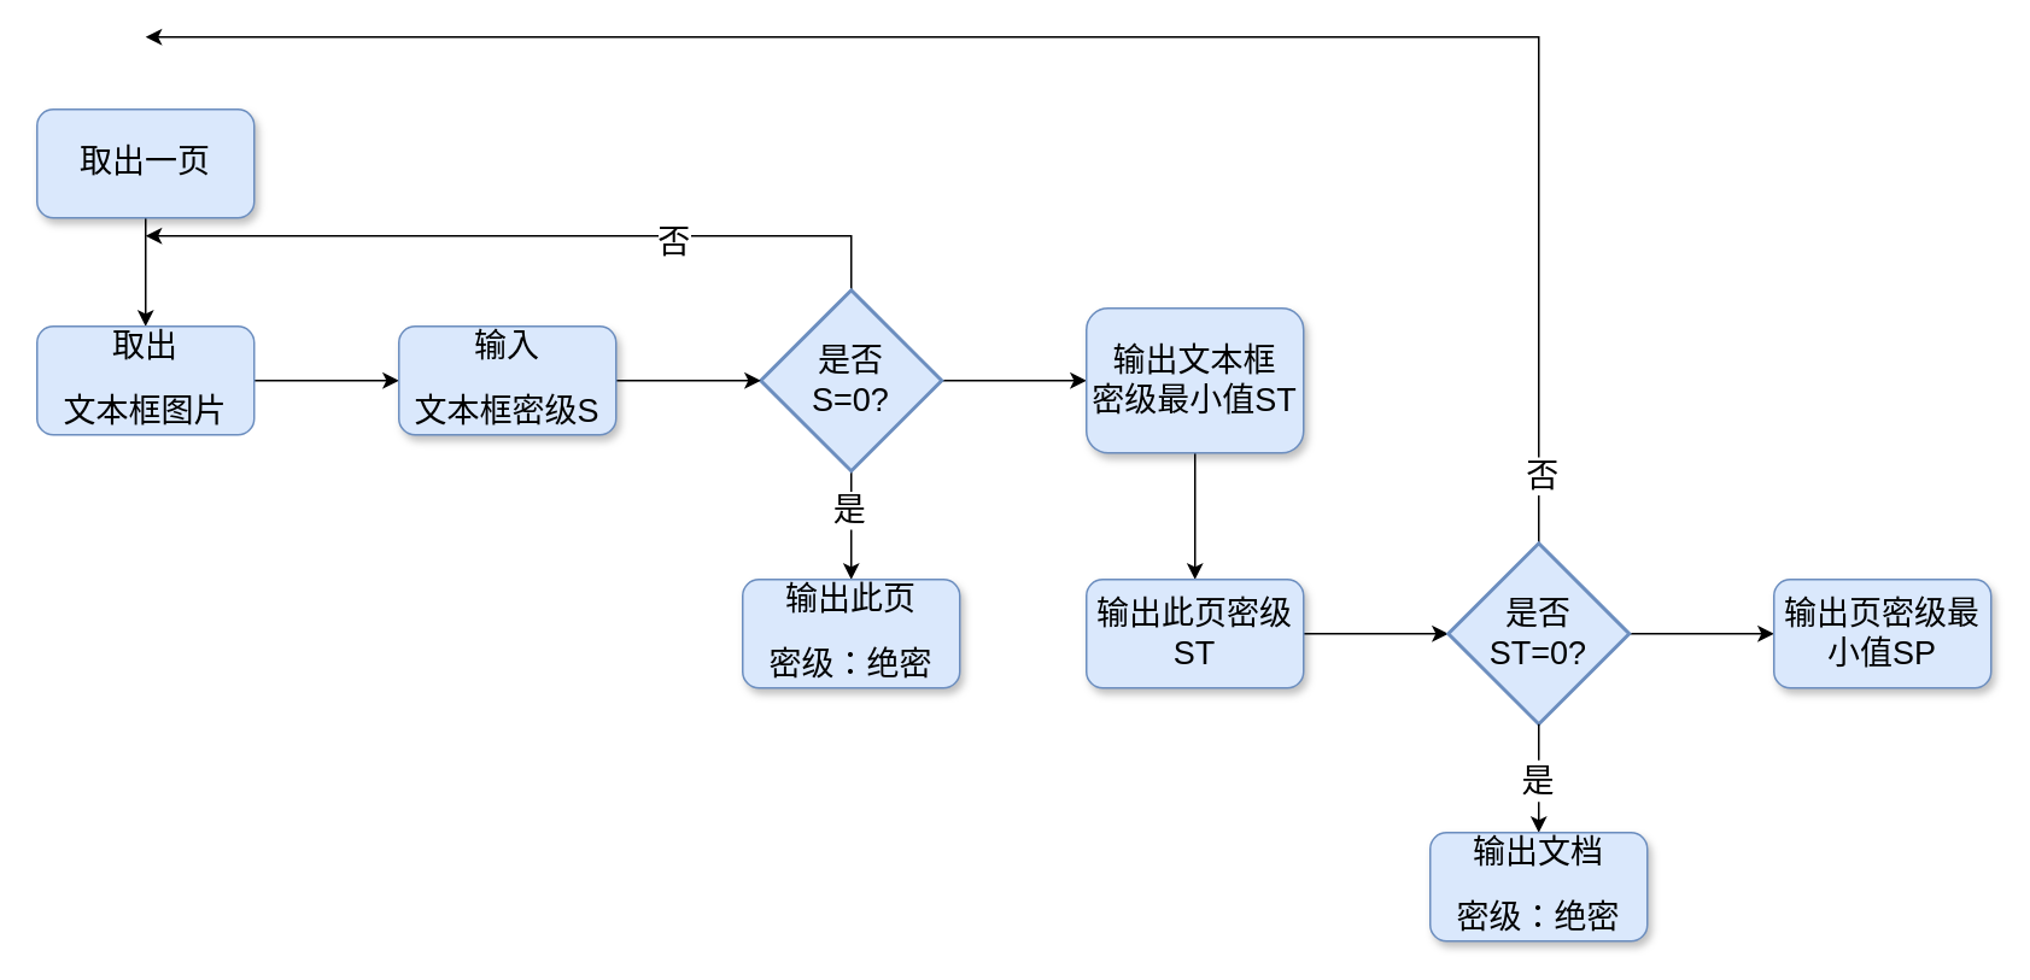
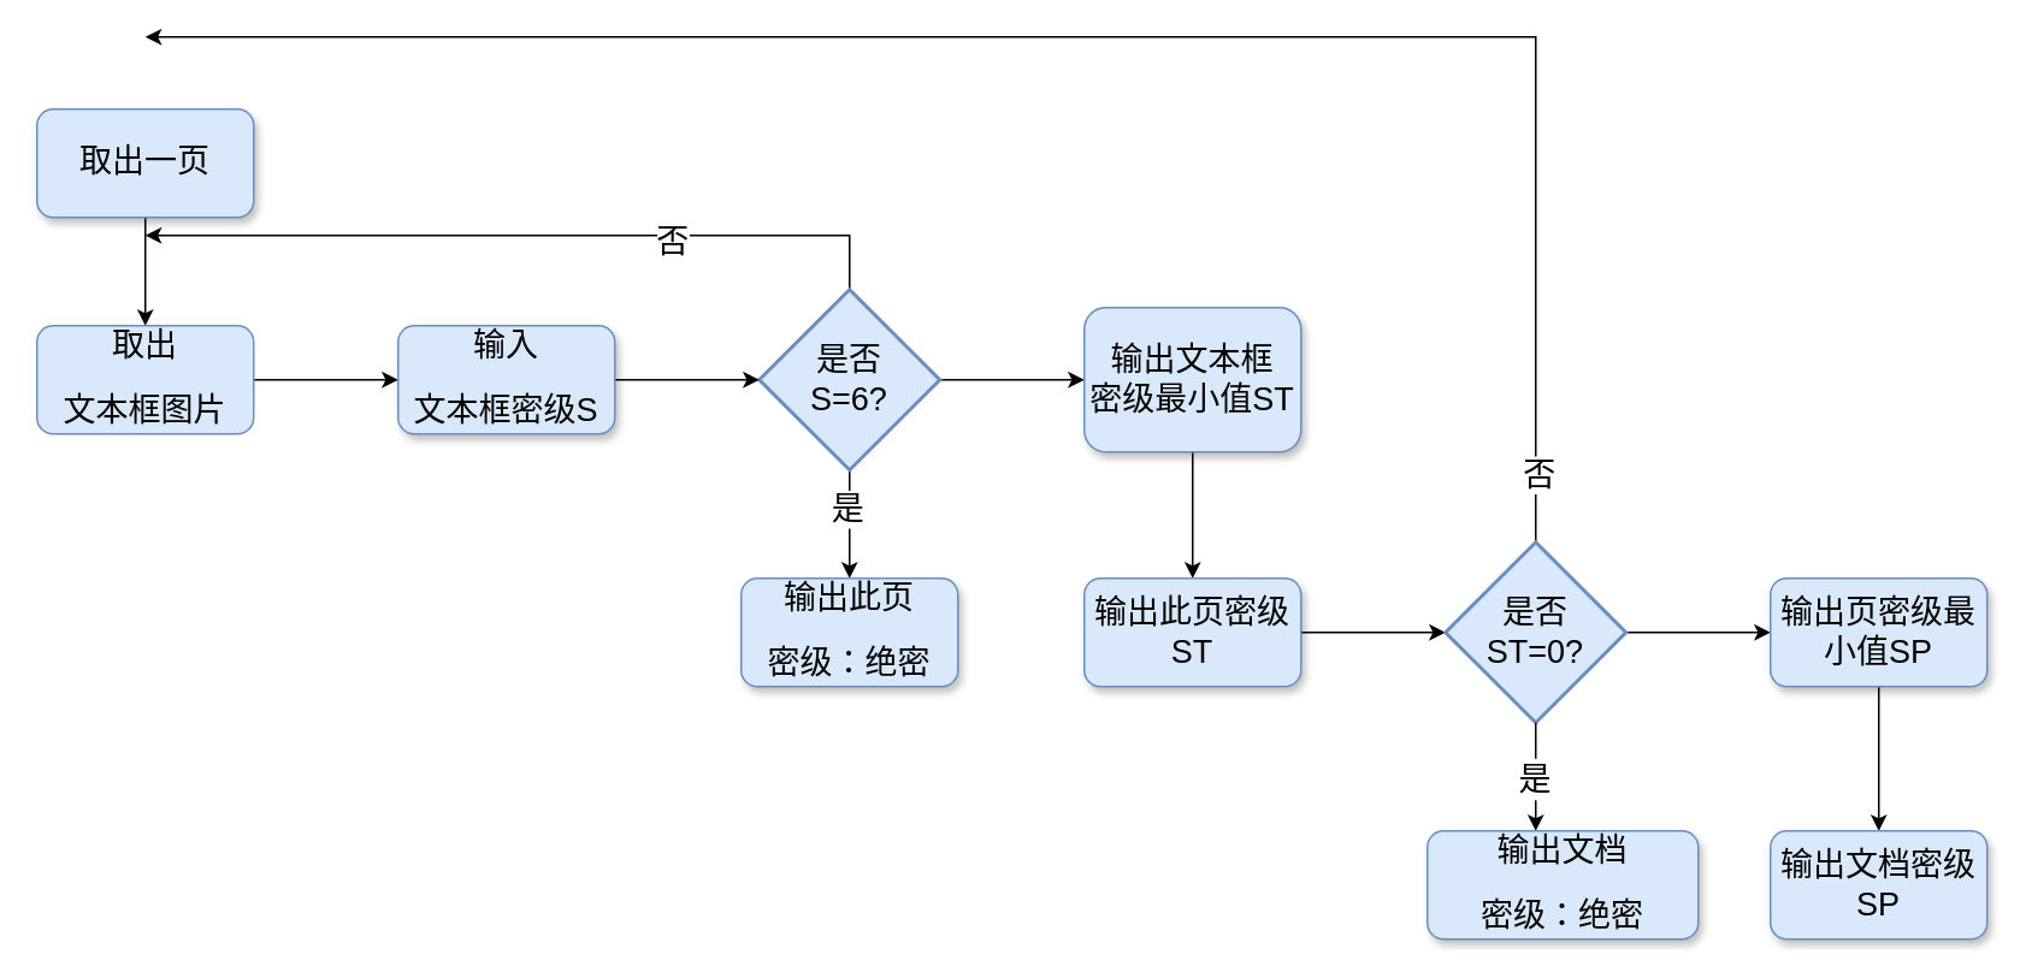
  <mxCell id="0" />
  <mxCell id="1" parent="0" />
  <mxCell id="2" value="" style="edgeStyle=orthogonalEdgeStyle;rounded=0;orthogonalLoop=1;jettySize=auto;html=1;" edge="1" parent="1" source="6" target="7"><mxGeometry relative="1" as="geometry"><Array as="points"><mxPoint x="470" y="280" /><mxPoint x="470" y="280" /></Array></mxGeometry></mxCell>
  <mxCell id="3" style="edgeStyle=orthogonalEdgeStyle;rounded=0;orthogonalLoop=1;jettySize=auto;html=1;exitX=0.5;exitY=0;exitDx=0;exitDy=0;exitPerimeter=0;" edge="1" parent="1" source="6"><mxGeometry relative="1" as="geometry"><mxPoint x="80" y="130" as="targetPoint" /><Array as="points"><mxPoint x="470" y="130" /></Array></mxGeometry></mxCell>
  <mxCell id="4" value="&lt;font style=&quot;font-size: 18px&quot;&gt;否&lt;/font&gt;" style="text;html=1;resizable=0;points=[];align=center;verticalAlign=middle;labelBackgroundColor=#ffffff;" vertex="1" connectable="0" parent="3"><mxGeometry x="-0.388" y="3" relative="1" as="geometry"><mxPoint as="offset" /></mxGeometry></mxCell>
  <mxCell id="5" value="" style="edgeStyle=orthogonalEdgeStyle;rounded=0;orthogonalLoop=1;jettySize=auto;html=1;" edge="1" parent="1" source="6" target="15"><mxGeometry relative="1" as="geometry" /></mxCell>
- <mxCell id="6" value="&lt;font style=&quot;font-size: 18px&quot;&gt;是否&lt;br&gt;S=0?&lt;/font&gt;" style="strokeWidth=2;html=1;shape=mxgraph.flowchart.decision;whiteSpace=wrap;fillColor=#dae8fc;strokeColor=#6c8ebf;" vertex="1" parent="1"><mxGeometry x="420" y="160" width="100" height="100" as="geometry" /></mxCell>
+ <mxCell id="6" value="&lt;font style=&quot;font-size: 18px&quot;&gt;是否&lt;br&gt;S=6?&lt;/font&gt;" style="strokeWidth=2;html=1;shape=mxgraph.flowchart.decision;whiteSpace=wrap;fillColor=#dae8fc;strokeColor=#6c8ebf;" vertex="1" parent="1"><mxGeometry x="420" y="160" width="100" height="100" as="geometry" /></mxCell>
  <mxCell id="7" value="&lt;p style=&quot;line-height: 180%&quot;&gt;&lt;span style=&quot;font-size: 18px&quot;&gt;输出此页&lt;/span&gt;&lt;/p&gt;&lt;p style=&quot;line-height: 180%&quot;&gt;&lt;span style=&quot;font-size: 18px&quot;&gt;密级：绝密&lt;/span&gt;&lt;/p&gt;" style="rounded=1;whiteSpace=wrap;html=1;fillColor=#dae8fc;strokeColor=#6c8ebf;shadow=1;" vertex="1" parent="1"><mxGeometry x="410" y="320" width="120" height="60" as="geometry" /></mxCell>
  <mxCell id="8" value="" style="edgeStyle=orthogonalEdgeStyle;rounded=0;orthogonalLoop=1;jettySize=auto;html=1;" edge="1" parent="1" source="9" target="11"><mxGeometry relative="1" as="geometry" /></mxCell>
  <mxCell id="9" value="&lt;p style=&quot;line-height: 180%&quot;&gt;&lt;span style=&quot;font-size: 18px&quot;&gt;取出一页&lt;/span&gt;&lt;/p&gt;" style="rounded=1;whiteSpace=wrap;html=1;fillColor=#dae8fc;strokeColor=#6c8ebf;shadow=1;" vertex="1" parent="1"><mxGeometry x="20" y="60" width="120" height="60" as="geometry" /></mxCell>
  <mxCell id="10" value="" style="edgeStyle=orthogonalEdgeStyle;rounded=0;orthogonalLoop=1;jettySize=auto;html=1;" edge="1" parent="1" source="11" target="13"><mxGeometry relative="1" as="geometry" /></mxCell>
  <mxCell id="11" value="&lt;p style=&quot;line-height: 180%&quot;&gt;&lt;span style=&quot;font-size: 18px&quot;&gt;取出&lt;/span&gt;&lt;/p&gt;&lt;p style=&quot;line-height: 180%&quot;&gt;&lt;span style=&quot;font-size: 18px&quot;&gt;文本框图片&lt;/span&gt;&lt;/p&gt;" style="rounded=1;whiteSpace=wrap;html=1;fillColor=#dae8fc;strokeColor=#6c8ebf;" vertex="1" parent="1"><mxGeometry x="20" y="180" width="120" height="60" as="geometry" /></mxCell>
  <mxCell id="12" value="" style="edgeStyle=orthogonalEdgeStyle;rounded=0;orthogonalLoop=1;jettySize=auto;html=1;" edge="1" parent="1" source="13" target="6"><mxGeometry relative="1" as="geometry" /></mxCell>
  <mxCell id="13" value="&lt;p style=&quot;line-height: 180%&quot;&gt;&lt;span style=&quot;font-size: 18px&quot;&gt;输入&lt;/span&gt;&lt;/p&gt;&lt;p style=&quot;line-height: 180%&quot;&gt;&lt;span style=&quot;font-size: 18px&quot;&gt;文本框密级S&lt;/span&gt;&lt;/p&gt;" style="rounded=1;whiteSpace=wrap;html=1;fillColor=#dae8fc;strokeColor=#6c8ebf;shadow=1;" vertex="1" parent="1"><mxGeometry x="220" y="180" width="120" height="60" as="geometry" /></mxCell>
  <mxCell id="14" value="" style="edgeStyle=orthogonalEdgeStyle;rounded=0;orthogonalLoop=1;jettySize=auto;html=1;" edge="1" parent="1" source="15" target="17"><mxGeometry relative="1" as="geometry" /></mxCell>
  <mxCell id="15" value="&lt;span style=&quot;font-size: 18px&quot;&gt;输出文本框&lt;br&gt;密级最小值ST&lt;br&gt;&lt;/span&gt;" style="rounded=1;whiteSpace=wrap;html=1;fillColor=#dae8fc;strokeColor=#6c8ebf;shadow=1;" vertex="1" parent="1"><mxGeometry x="600" y="170" width="120" height="80" as="geometry" /></mxCell>
  <mxCell id="16" value="" style="edgeStyle=orthogonalEdgeStyle;rounded=0;orthogonalLoop=1;jettySize=auto;html=1;" edge="1" parent="1" source="17"><mxGeometry relative="1" as="geometry"><mxPoint x="800" y="350" as="targetPoint" /></mxGeometry></mxCell>
  <mxCell id="17" value="&lt;span style=&quot;font-size: 18px&quot;&gt;输出此页密级ST&lt;br&gt;&lt;/span&gt;" style="rounded=1;whiteSpace=wrap;html=1;fillColor=#dae8fc;strokeColor=#6c8ebf;shadow=1;" vertex="1" parent="1"><mxGeometry x="600" y="320" width="120" height="60" as="geometry" /></mxCell>
  <mxCell id="18" value="&lt;font style=&quot;font-size: 18px&quot;&gt;是&lt;/font&gt;" style="text;html=1;resizable=0;points=[];align=center;verticalAlign=middle;labelBackgroundColor=#ffffff;" vertex="1" connectable="0" parent="1"><mxGeometry x="382" y="143" as="geometry"><mxPoint x="86" y="138" as="offset" /></mxGeometry></mxCell>
  <mxCell id="19" style="edgeStyle=orthogonalEdgeStyle;rounded=0;orthogonalLoop=1;jettySize=auto;html=0;exitX=0.5;exitY=0;exitDx=0;exitDy=0;exitPerimeter=0;fontSize=18;" edge="1" parent="1" source="22"><mxGeometry relative="1" as="geometry"><mxPoint x="80" y="20" as="targetPoint" /><Array as="points"><mxPoint x="850" y="20" /></Array></mxGeometry></mxCell>
  <mxCell id="20" value="否" style="text;html=1;resizable=0;points=[];align=center;verticalAlign=middle;labelBackgroundColor=#ffffff;fontSize=18;" vertex="1" connectable="0" parent="19"><mxGeometry x="-0.929" y="-1" relative="1" as="geometry"><mxPoint y="-1" as="offset" /></mxGeometry></mxCell>
  <mxCell id="21" value="" style="edgeStyle=orthogonalEdgeStyle;rounded=0;orthogonalLoop=1;jettySize=auto;html=0;fontSize=18;" edge="1" parent="1" source="22"><mxGeometry relative="1" as="geometry"><mxPoint x="980" y="350" as="targetPoint" /></mxGeometry></mxCell>
  <mxCell id="22" value="&lt;font style=&quot;font-size: 18px&quot;&gt;是否&lt;br&gt;ST=0?&lt;/font&gt;" style="strokeWidth=2;html=1;shape=mxgraph.flowchart.decision;whiteSpace=wrap;fillColor=#dae8fc;strokeColor=#6c8ebf;" vertex="1" parent="1"><mxGeometry x="800" y="300" width="100" height="100" as="geometry" /></mxCell>
  <mxCell id="23" value="是" style="edgeStyle=orthogonalEdgeStyle;rounded=0;orthogonalLoop=1;jettySize=auto;fontSize=18;" edge="1" parent="1" target="24"><mxGeometry relative="1" as="geometry"><mxPoint x="850" y="400" as="sourcePoint" /><Array as="points"><mxPoint x="850" y="420" /><mxPoint x="850" y="420" /></Array></mxGeometry></mxCell>
- <mxCell id="24" value="&lt;p style=&quot;line-height: 180%&quot;&gt;&lt;span style=&quot;font-size: 18px&quot;&gt;输出文档&lt;/span&gt;&lt;/p&gt;&lt;p style=&quot;line-height: 180%&quot;&gt;&lt;span style=&quot;font-size: 18px&quot;&gt;密级：绝密&lt;/span&gt;&lt;/p&gt;" style="rounded=1;whiteSpace=wrap;html=1;fillColor=#dae8fc;strokeColor=#6c8ebf;shadow=1;" vertex="1" parent="1"><mxGeometry x="790" y="460" width="120" height="60" as="geometry" /></mxCell>
+ <mxCell id="24" value="&lt;p style=&quot;line-height: 180%&quot;&gt;&lt;span style=&quot;font-size: 18px&quot;&gt;输出文档&lt;/span&gt;&lt;/p&gt;&lt;p style=&quot;line-height: 180%&quot;&gt;&lt;span style=&quot;font-size: 18px&quot;&gt;密级：绝密&lt;/span&gt;&lt;/p&gt;" style="rounded=1;whiteSpace=wrap;html=1;fillColor=#dae8fc;strokeColor=#6c8ebf;shadow=1;" vertex="1" parent="1"><mxGeometry x="790" y="460" width="150" height="60" as="geometry" /></mxCell>
+ <mxCell id="25" value="" style="edgeStyle=orthogonalEdgeStyle;rounded=0;orthogonalLoop=1;jettySize=auto;html=0;fontSize=18;" edge="1" parent="1" source="26" target="27"><mxGeometry relative="1" as="geometry" /></mxCell>
  <mxCell id="26" value="&lt;span style=&quot;font-size: 18px&quot;&gt;输出页密级最小值SP&lt;br&gt;&lt;/span&gt;" style="rounded=1;whiteSpace=wrap;html=1;fillColor=#dae8fc;strokeColor=#6c8ebf;shadow=1;" vertex="1" parent="1"><mxGeometry x="980" y="320" width="120" height="60" as="geometry" /></mxCell>
+ <mxCell id="27" value="&lt;font style=&quot;font-size: 18px&quot;&gt;输出文档密级&lt;br&gt;SP&lt;/font&gt;&lt;br&gt;" style="rounded=1;whiteSpace=wrap;html=1;fillColor=#dae8fc;strokeColor=#6c8ebf;shadow=1;" vertex="1" parent="1"><mxGeometry x="980" y="460" width="120" height="60" as="geometry" /></mxCell>
